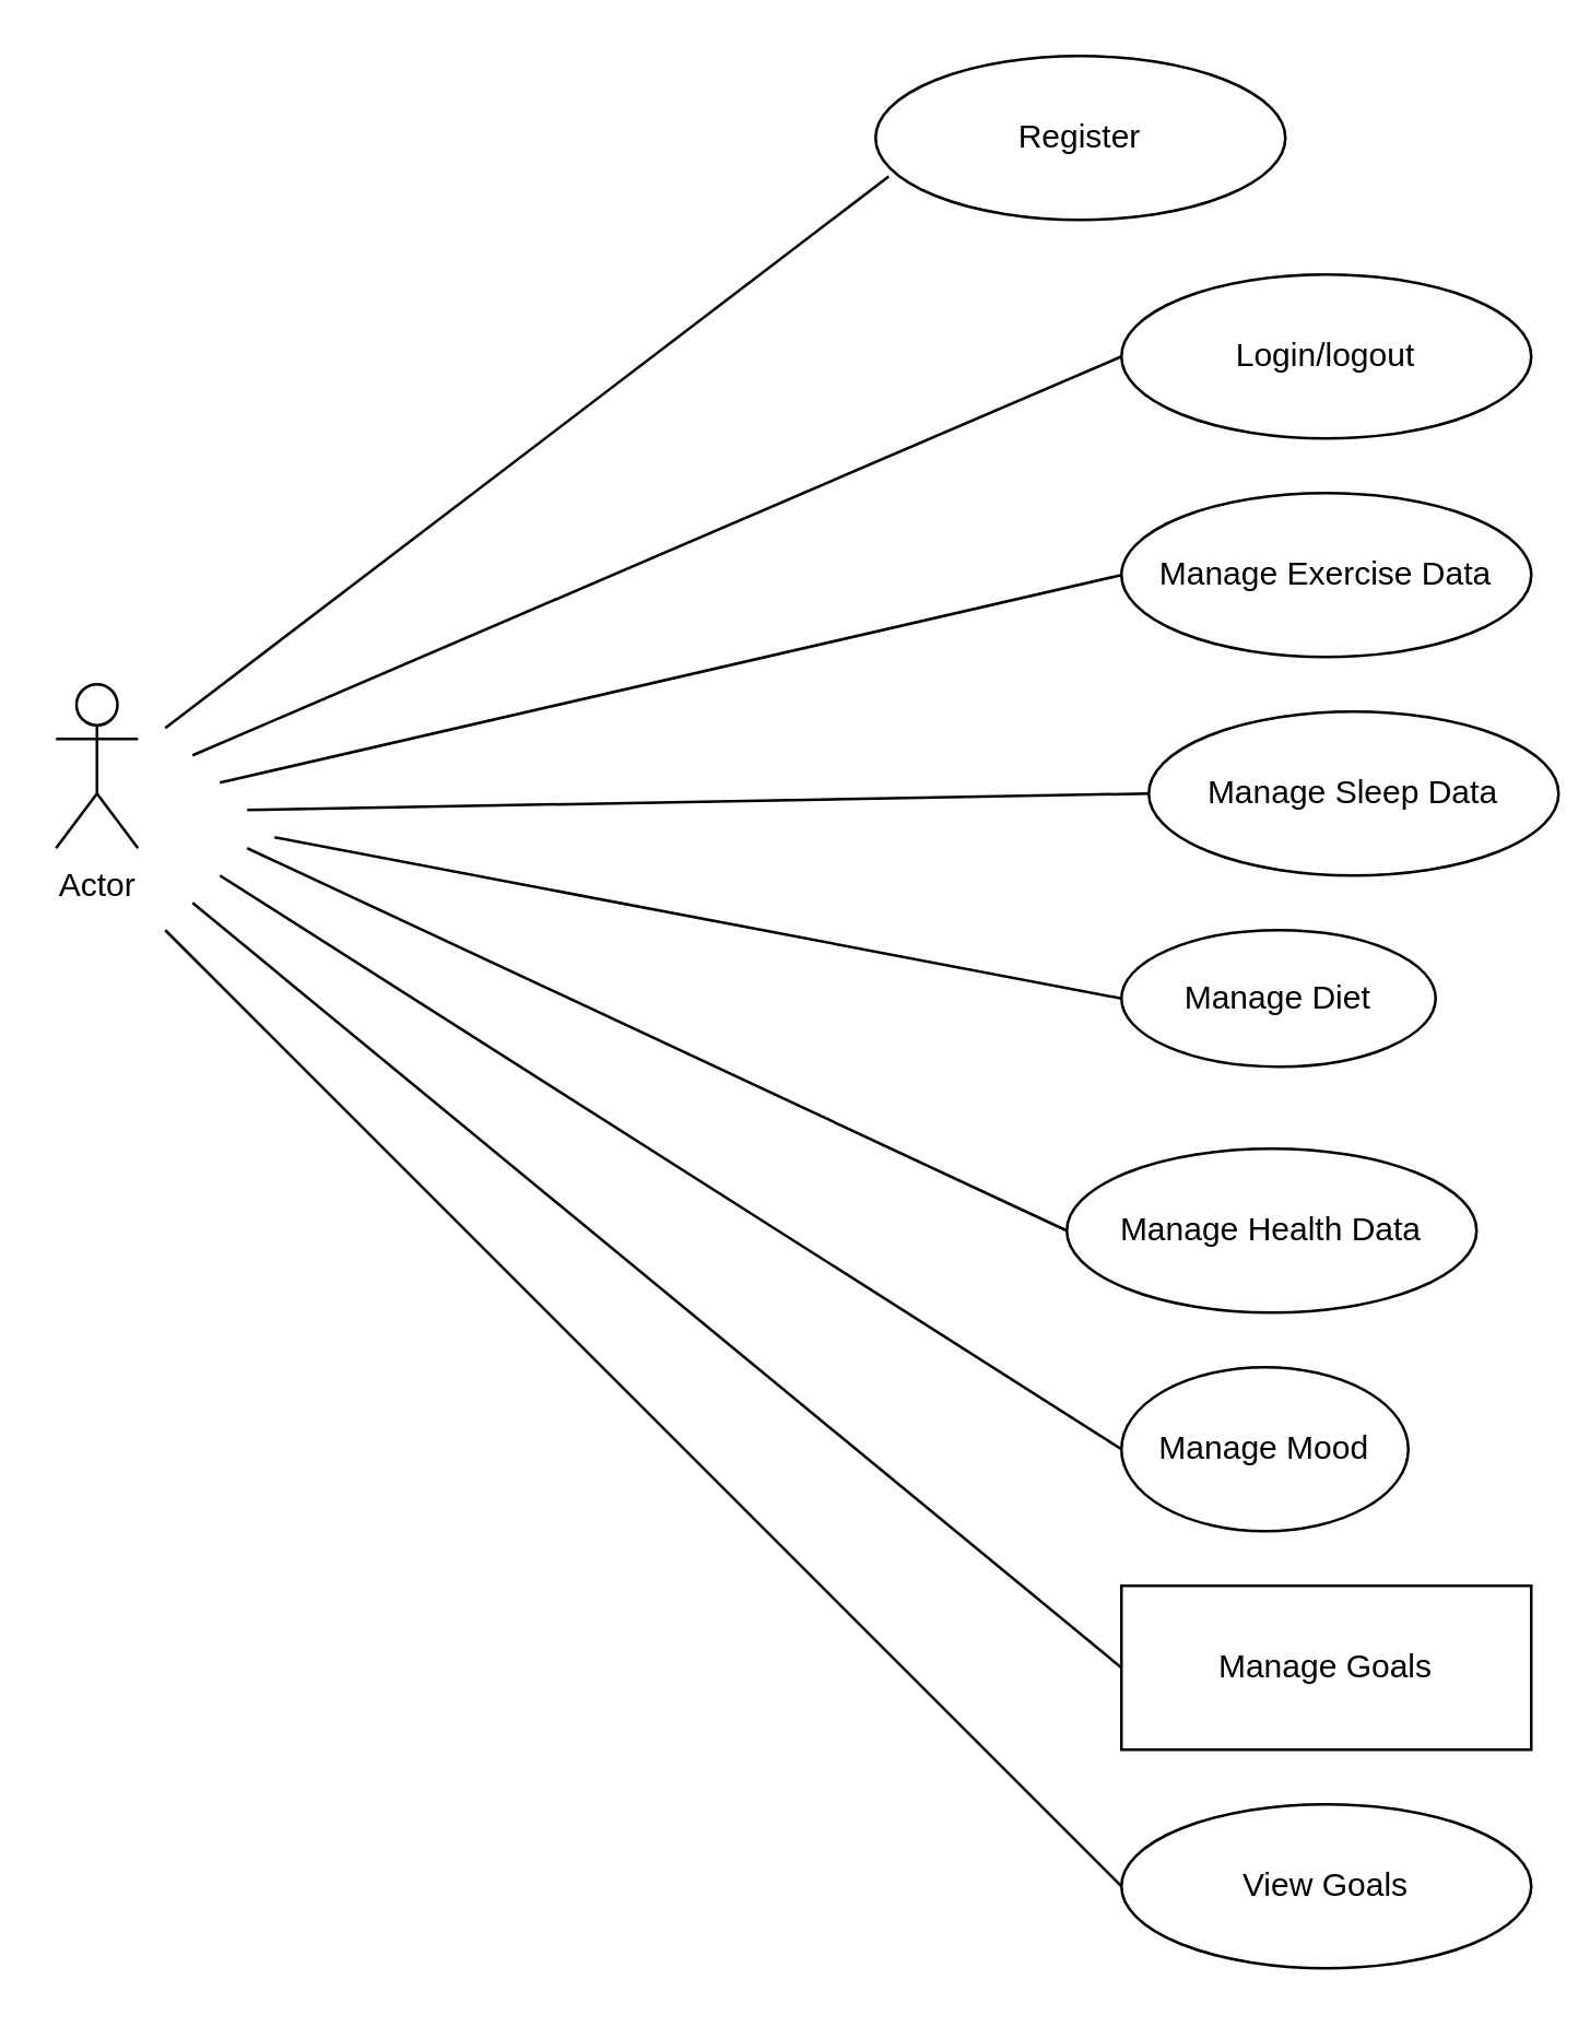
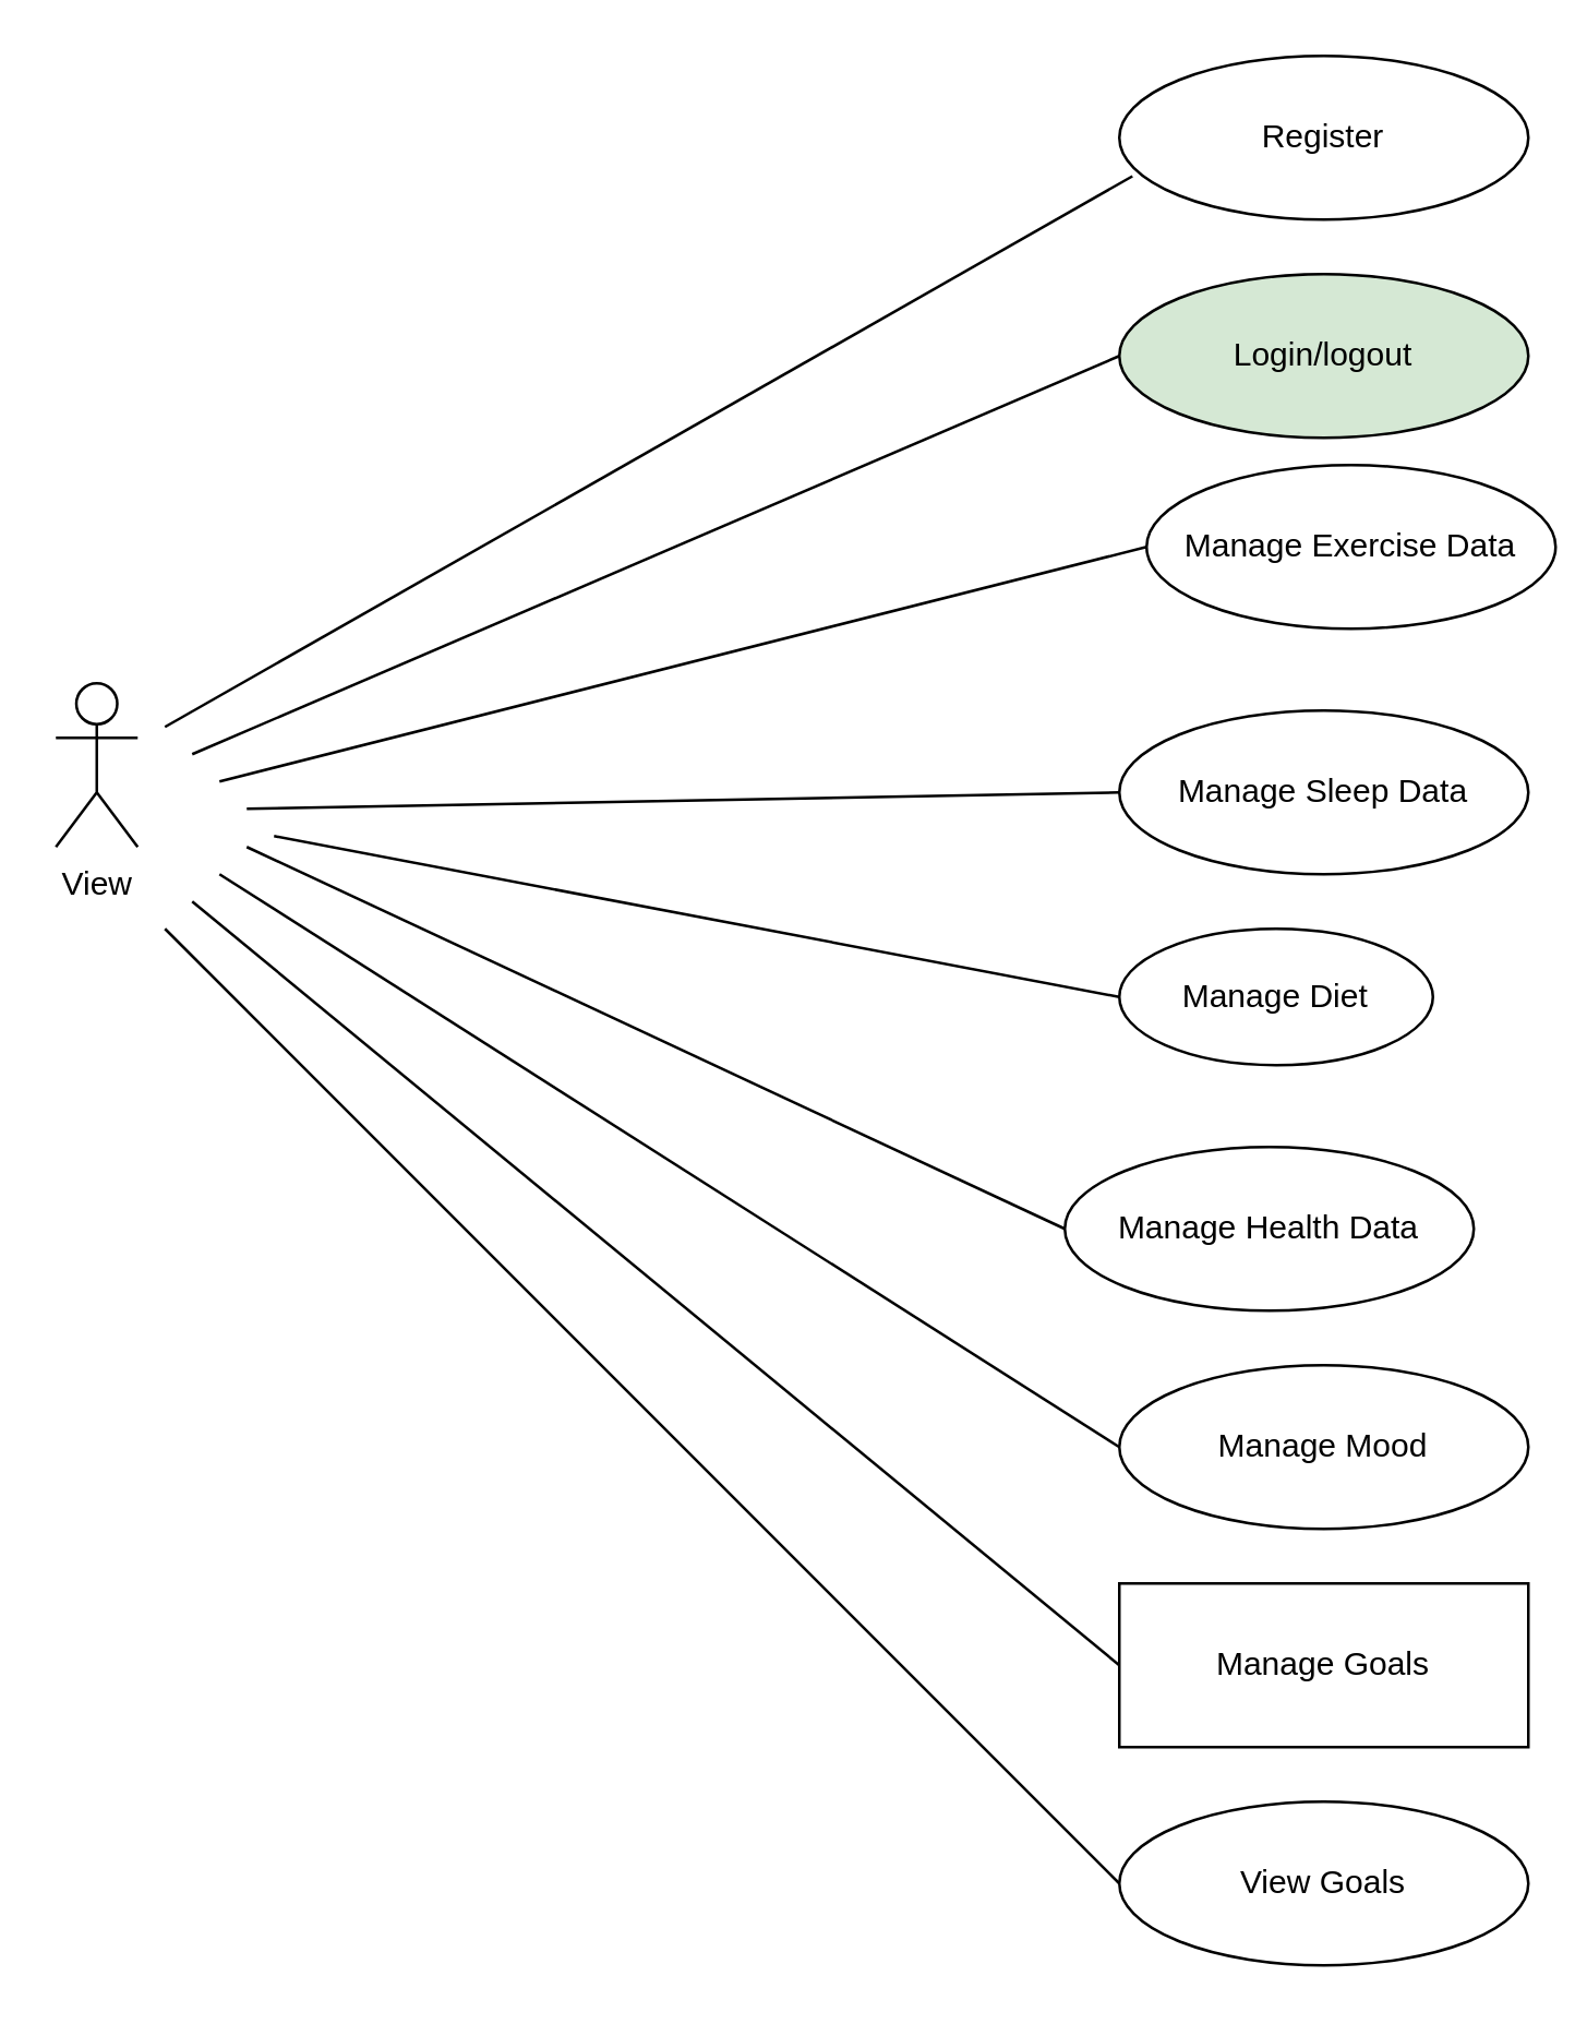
  <mxCell id="0" />
  <mxCell id="1" parent="0" />
- <mxCell id="2" value="Actor" style="shape=umlActor;verticalLabelPosition=bottom;verticalAlign=top;html=1;outlineConnect=0;" parent="1" vertex="1"><mxGeometry x="20" y="250" width="30" height="60" as="geometry" /></mxCell>
- <mxCell id="3" value="Login/logout" style="ellipse;whiteSpace=wrap;html=1;" parent="1" vertex="1"><mxGeometry x="410" y="100" width="150" height="60" as="geometry" /></mxCell>
- <mxCell id="4" value="Manage Exercise Data" style="ellipse;whiteSpace=wrap;html=1;" parent="1" vertex="1"><mxGeometry x="410" y="180" width="150" height="60" as="geometry" /></mxCell>
- <mxCell id="5" value="Manage Sleep Data" style="ellipse;whiteSpace=wrap;html=1;" parent="1" vertex="1"><mxGeometry x="420" y="260" width="150" height="60" as="geometry" /></mxCell>
+ <mxCell id="2" value="View" style="shape=umlActor;verticalLabelPosition=bottom;verticalAlign=top;html=1;outlineConnect=0;" parent="1" vertex="1"><mxGeometry x="20" y="250" width="30" height="60" as="geometry" /></mxCell>
+ <mxCell id="3" value="Login/logout" style="ellipse;whiteSpace=wrap;html=1;fillColor=#d5e8d4;" parent="1" vertex="1"><mxGeometry x="410" y="100" width="150" height="60" as="geometry" /></mxCell>
+ <mxCell id="4" value="Manage Exercise Data" style="ellipse;whiteSpace=wrap;html=1;" parent="1" vertex="1"><mxGeometry x="420" y="170" width="150" height="60" as="geometry" /></mxCell>
+ <mxCell id="5" value="Manage Sleep Data" style="ellipse;whiteSpace=wrap;html=1;" parent="1" vertex="1"><mxGeometry x="410" y="260" width="150" height="60" as="geometry" /></mxCell>
  <mxCell id="6" value="Manage Diet" style="ellipse;whiteSpace=wrap;html=1;" parent="1" vertex="1"><mxGeometry x="410" y="340" width="115" height="50" as="geometry" /></mxCell>
- <mxCell id="7" value="Register" style="ellipse;whiteSpace=wrap;html=1;" parent="1" vertex="1"><mxGeometry x="320" y="20" width="150" height="60" as="geometry" /></mxCell>
+ <mxCell id="7" value="Register" style="ellipse;whiteSpace=wrap;html=1;" parent="1" vertex="1"><mxGeometry x="410" y="20" width="150" height="60" as="geometry" /></mxCell>
  <mxCell id="8" value="Manage Health Data" style="ellipse;whiteSpace=wrap;html=1;" parent="1" vertex="1"><mxGeometry x="390" y="420" width="150" height="60" as="geometry" /></mxCell>
- <mxCell id="9" value="Manage Mood" style="ellipse;whiteSpace=wrap;html=1;" parent="1" vertex="1"><mxGeometry x="410" y="500" width="105" height="60" as="geometry" /></mxCell>
+ <mxCell id="9" value="Manage Mood" style="ellipse;whiteSpace=wrap;html=1;" parent="1" vertex="1"><mxGeometry x="410" y="500" width="150" height="60" as="geometry" /></mxCell>
  <mxCell id="10" value="View Goals" style="ellipse;whiteSpace=wrap;html=1;" parent="1" vertex="1"><mxGeometry x="410" y="660" width="150" height="60" as="geometry" /></mxCell>
  <mxCell id="11" value="Manage Goals" style="whiteSpace=wrap;html=1;rounded=0;" parent="1" vertex="1"><mxGeometry x="410" y="580" width="150" height="60" as="geometry" /></mxCell>
  <mxCell id="12" value="" style="endArrow=none;html=1;rounded=0;entryX=0.032;entryY=0.735;entryDx=0;entryDy=0;entryPerimeter=0;" parent="1" target="7" edge="1"><mxGeometry width="50" height="50" relative="1" as="geometry"><mxPoint x="60" y="266" as="sourcePoint" /><mxPoint x="390" y="266" as="targetPoint" /></mxGeometry></mxCell>
  <mxCell id="13" value="" style="endArrow=none;html=1;rounded=0;entryX=0;entryY=0.5;entryDx=0;entryDy=0;" parent="1" target="3" edge="1"><mxGeometry width="50" height="50" relative="1" as="geometry"><mxPoint x="70" y="276" as="sourcePoint" /><mxPoint x="425" y="74" as="targetPoint" /></mxGeometry></mxCell>
  <mxCell id="14" value="" style="endArrow=none;html=1;rounded=0;entryX=0;entryY=0.5;entryDx=0;entryDy=0;" parent="1" target="4" edge="1"><mxGeometry width="50" height="50" relative="1" as="geometry"><mxPoint x="80" y="286" as="sourcePoint" /><mxPoint x="435" y="84" as="targetPoint" /></mxGeometry></mxCell>
  <mxCell id="15" value="" style="endArrow=none;html=1;rounded=0;entryX=0;entryY=0.5;entryDx=0;entryDy=0;" parent="1" target="5" edge="1"><mxGeometry width="50" height="50" relative="1" as="geometry"><mxPoint x="90" y="296" as="sourcePoint" /><mxPoint x="445" y="94" as="targetPoint" /></mxGeometry></mxCell>
  <mxCell id="16" value="" style="endArrow=none;html=1;rounded=0;entryX=0;entryY=0.5;entryDx=0;entryDy=0;" parent="1" target="6" edge="1"><mxGeometry width="50" height="50" relative="1" as="geometry"><mxPoint x="100" y="306" as="sourcePoint" /><mxPoint x="455" y="104" as="targetPoint" /></mxGeometry></mxCell>
  <mxCell id="17" value="" style="endArrow=none;html=1;rounded=0;entryX=0;entryY=0.5;entryDx=0;entryDy=0;" parent="1" target="8" edge="1"><mxGeometry width="50" height="50" relative="1" as="geometry"><mxPoint x="90" y="310" as="sourcePoint" /><mxPoint x="465" y="114" as="targetPoint" /></mxGeometry></mxCell>
  <mxCell id="18" value="" style="endArrow=none;html=1;rounded=0;entryX=0;entryY=0.5;entryDx=0;entryDy=0;" parent="1" target="9" edge="1"><mxGeometry width="50" height="50" relative="1" as="geometry"><mxPoint x="80" y="320" as="sourcePoint" /><mxPoint x="475" y="124" as="targetPoint" /></mxGeometry></mxCell>
  <mxCell id="19" value="" style="endArrow=none;html=1;rounded=0;entryX=0;entryY=0.5;entryDx=0;entryDy=0;" parent="1" target="11" edge="1"><mxGeometry width="50" height="50" relative="1" as="geometry"><mxPoint x="70" y="330" as="sourcePoint" /><mxPoint x="485" y="134" as="targetPoint" /></mxGeometry></mxCell>
  <mxCell id="20" value="" style="endArrow=none;html=1;rounded=0;entryX=0;entryY=0.5;entryDx=0;entryDy=0;" parent="1" target="10" edge="1"><mxGeometry width="50" height="50" relative="1" as="geometry"><mxPoint x="60" y="340" as="sourcePoint" /><mxPoint x="390" y="630" as="targetPoint" /></mxGeometry></mxCell>
